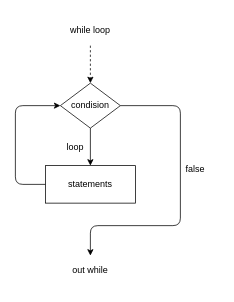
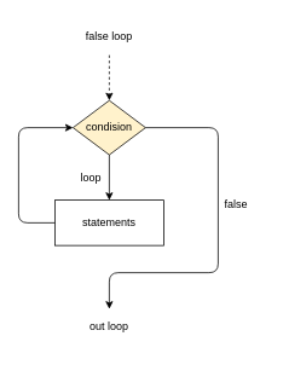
  <mxCell id="0" />
  <mxCell id="1" parent="0" />
- <mxCell id="2" value="while loop" style="text;strokeColor=none;align=center;fillColor=none;html=1;verticalAlign=middle;whiteSpace=wrap;rounded=0;" vertex="1" parent="1"><mxGeometry x="80" y="20" width="80" height="40" as="geometry" /></mxCell>
+ <mxCell id="2" value="false loop" style="text;strokeColor=none;align=center;fillColor=none;html=1;verticalAlign=middle;whiteSpace=wrap;rounded=0;" vertex="1" parent="1"><mxGeometry x="80" y="20" width="80" height="40" as="geometry" /></mxCell>
  <mxCell id="3" value="statements" style="whiteSpace=wrap;html=1;" vertex="1" parent="1"><mxGeometry x="60" y="220" width="120" height="50" as="geometry" /></mxCell>
- <mxCell id="4" value="condision" style="rhombus;whiteSpace=wrap;html=1;" vertex="1" parent="1"><mxGeometry x="80" y="110" width="80" height="60" as="geometry" /></mxCell>
+ <mxCell id="4" value="condision" style="rhombus;whiteSpace=wrap;html=1;fillColor=#fff2cc;" vertex="1" parent="1"><mxGeometry x="80" y="110" width="80" height="60" as="geometry" /></mxCell>
  <mxCell id="5" value="" style="edgeStyle=none;orthogonalLoop=1;jettySize=auto;html=1;exitX=0.5;exitY=1;exitDx=0;exitDy=0;entryX=0.5;entryY=0;entryDx=0;entryDy=0;dashed=1;" edge="1" parent="1" source="2" target="4"><mxGeometry width="80" relative="1" as="geometry"><mxPoint x="110" y="70" as="sourcePoint" /><mxPoint x="190" y="230" as="targetPoint" /><Array as="points" /></mxGeometry></mxCell>
  <mxCell id="6" value="" style="edgeStyle=none;orthogonalLoop=1;jettySize=auto;html=1;exitX=0;exitY=0.5;exitDx=0;exitDy=0;entryX=0;entryY=0.5;entryDx=0;entryDy=0;" edge="1" parent="1" source="3" target="4"><mxGeometry width="80" relative="1" as="geometry"><mxPoint x="-50" y="180" as="sourcePoint" /><mxPoint x="20" y="140" as="targetPoint" /><Array as="points"><mxPoint x="20" y="245" /><mxPoint x="20" y="140" /></Array></mxGeometry></mxCell>
  <mxCell id="7" value="" style="edgeStyle=none;orthogonalLoop=1;jettySize=auto;html=1;exitX=1;exitY=0.5;exitDx=0;exitDy=0;" edge="1" parent="1" source="4"><mxGeometry width="80" relative="1" as="geometry"><mxPoint x="170" y="160" as="sourcePoint" /><mxPoint x="120" y="340" as="targetPoint" /><Array as="points"><mxPoint x="240" y="140" /><mxPoint x="240" y="300" /><mxPoint x="120" y="300" /></Array></mxGeometry></mxCell>
- <mxCell id="8" value="out while" style="text;strokeColor=none;align=center;fillColor=none;html=1;verticalAlign=middle;whiteSpace=wrap;rounded=0;" vertex="1" parent="1"><mxGeometry x="80" y="340" width="80" height="40" as="geometry" /></mxCell>
+ <mxCell id="8" value="out loop" style="text;strokeColor=none;align=center;fillColor=none;html=1;verticalAlign=middle;whiteSpace=wrap;rounded=0;" vertex="1" parent="1"><mxGeometry x="80" y="340" width="80" height="40" as="geometry" /></mxCell>
  <mxCell id="9" value="loop" style="text;strokeColor=none;align=center;fillColor=none;html=1;verticalAlign=middle;whiteSpace=wrap;rounded=0;" vertex="1" parent="1"><mxGeometry x="70" y="180" width="60" height="30" as="geometry" /></mxCell>
  <mxCell id="10" value="" style="edgeStyle=none;orthogonalLoop=1;jettySize=auto;html=1;exitX=0.5;exitY=1;exitDx=0;exitDy=0;" edge="1" parent="1" source="4" target="3"><mxGeometry width="80" relative="1" as="geometry"><mxPoint x="110" y="230" as="sourcePoint" /><mxPoint x="190" y="230" as="targetPoint" /><Array as="points" /></mxGeometry></mxCell>
  <mxCell id="11" value="false" style="text;strokeColor=none;align=center;fillColor=none;html=1;verticalAlign=middle;whiteSpace=wrap;rounded=0;" vertex="1" parent="1"><mxGeometry x="230" y="210" width="60" height="30" as="geometry" /></mxCell>
